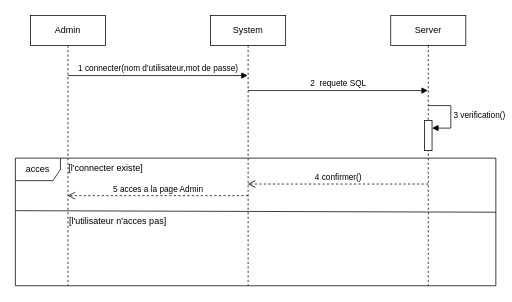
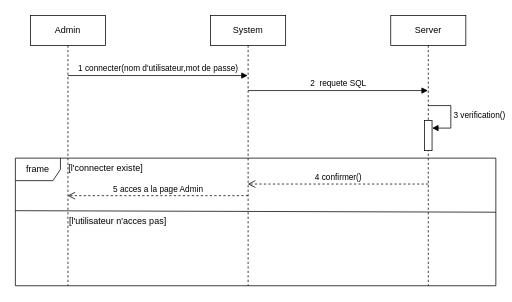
  <mxCell id="0" />
  <mxCell id="1" parent="0" />
  <mxCell id="2" value="Admin" style="shape=umlLifeline;perimeter=lifelinePerimeter;whiteSpace=wrap;html=1;container=1;dropTarget=0;collapsible=0;recursiveResize=0;outlineConnect=0;portConstraint=eastwest;newEdgeStyle={&quot;edgeStyle&quot;:&quot;elbowEdgeStyle&quot;,&quot;elbow&quot;:&quot;vertical&quot;,&quot;curved&quot;:0,&quot;rounded&quot;:0};" vertex="1" parent="1"><mxGeometry x="40" y="20" width="100" height="360" as="geometry" /></mxCell>
  <mxCell id="3" value="System" style="shape=umlLifeline;perimeter=lifelinePerimeter;whiteSpace=wrap;html=1;container=1;dropTarget=0;collapsible=0;recursiveResize=0;outlineConnect=0;portConstraint=eastwest;newEdgeStyle={&quot;edgeStyle&quot;:&quot;elbowEdgeStyle&quot;,&quot;elbow&quot;:&quot;vertical&quot;,&quot;curved&quot;:0,&quot;rounded&quot;:0};" vertex="1" parent="1"><mxGeometry x="280" y="20" width="100" height="360" as="geometry" /></mxCell>
  <mxCell id="4" value="Server" style="shape=umlLifeline;perimeter=lifelinePerimeter;whiteSpace=wrap;html=1;container=1;dropTarget=0;collapsible=0;recursiveResize=0;outlineConnect=0;portConstraint=eastwest;newEdgeStyle={&quot;edgeStyle&quot;:&quot;elbowEdgeStyle&quot;,&quot;elbow&quot;:&quot;vertical&quot;,&quot;curved&quot;:0,&quot;rounded&quot;:0};" vertex="1" parent="1"><mxGeometry x="520" y="20" width="100" height="360" as="geometry" /></mxCell>
  <mxCell id="5" value="" style="html=1;points=[[0,0,0,0,5],[0,1,0,0,-5],[1,0,0,0,5],[1,1,0,0,-5]];perimeter=orthogonalPerimeter;outlineConnect=0;targetShapes=umlLifeline;portConstraint=eastwest;newEdgeStyle={&quot;curved&quot;:0,&quot;rounded&quot;:0};" vertex="1" parent="4"><mxGeometry x="45" y="140" width="10" height="40" as="geometry" /></mxCell>
  <mxCell id="6" value="1 connecter(nom d'utilisateur,mot de passe)" style="html=1;verticalAlign=bottom;endArrow=block;curved=0;rounded=0;" edge="1" parent="1" target="3"><mxGeometry width="80" relative="1" as="geometry"><mxPoint x="90" y="100" as="sourcePoint" /><mxPoint x="170" y="100" as="targetPoint" /></mxGeometry></mxCell>
  <mxCell id="7" value="2&amp;nbsp; requete SQL" style="html=1;verticalAlign=bottom;endArrow=block;curved=0;rounded=0;" edge="1" parent="1" target="4"><mxGeometry width="80" relative="1" as="geometry"><mxPoint x="330" y="120" as="sourcePoint" /><mxPoint x="410" y="120" as="targetPoint" /></mxGeometry></mxCell>
  <mxCell id="8" value="3 verification()" style="html=1;align=left;spacingLeft=2;endArrow=block;rounded=0;edgeStyle=orthogonalEdgeStyle;curved=0;rounded=0;" edge="1" parent="1"><mxGeometry relative="1" as="geometry"><mxPoint x="570" y="140" as="sourcePoint" /><Array as="points"><mxPoint x="600" y="170" /></Array><mxPoint x="575" y="170" as="targetPoint" /></mxGeometry></mxCell>
- <mxCell id="9" value="acces" style="shape=umlFrame;whiteSpace=wrap;html=1;pointerEvents=0;" vertex="1" parent="1"><mxGeometry x="20" y="210" width="640" height="170" as="geometry" /></mxCell>
+ <mxCell id="9" value="frame" style="shape=umlFrame;whiteSpace=wrap;html=1;pointerEvents=0;" vertex="1" parent="1"><mxGeometry x="20" y="210" width="640" height="170" as="geometry" /></mxCell>
  <mxCell id="10" value="[l'connecter existe]" style="text;html=1;align=center;verticalAlign=middle;resizable=0;points=[];autosize=1;strokeColor=none;fillColor=none;" vertex="1" parent="1"><mxGeometry x="80" y="208" width="120" height="30" as="geometry" /></mxCell>
  <mxCell id="11" value="4 confirmer()" style="html=1;verticalAlign=bottom;endArrow=open;dashed=1;endSize=8;curved=0;rounded=0;" edge="1" parent="1" target="3"><mxGeometry relative="1" as="geometry"><mxPoint x="570" y="244.497" as="sourcePoint" /><mxPoint x="370" y="245.33" as="targetPoint" /></mxGeometry></mxCell>
  <mxCell id="12" value="5 acces a la page Admin" style="html=1;verticalAlign=bottom;endArrow=open;dashed=1;endSize=8;curved=0;rounded=0;" edge="1" parent="1" target="2"><mxGeometry relative="1" as="geometry"><mxPoint x="330" y="260" as="sourcePoint" /><mxPoint x="250" y="260" as="targetPoint" /></mxGeometry></mxCell>
  <mxCell id="13" value="" style="endArrow=none;html=1;rounded=0;entryX=1.003;entryY=0.537;entryDx=0;entryDy=0;entryPerimeter=0;" edge="1" parent="1"><mxGeometry width="50" height="50" relative="1" as="geometry"><mxPoint x="20" y="280" as="sourcePoint" /><mxPoint x="660" y="282.04" as="targetPoint" /></mxGeometry></mxCell>
  <mxCell id="14" value="&lt;span style=&quot;color: rgb(0, 0, 0); font-family: Helvetica; font-size: 12px; font-style: normal; font-variant-ligatures: normal; font-variant-caps: normal; font-weight: 400; letter-spacing: normal; orphans: 2; text-align: center; text-indent: 0px; text-transform: none; widows: 2; word-spacing: 0px; -webkit-text-stroke-width: 0px; white-space: nowrap; background-color: rgb(251, 251, 251); text-decoration-thickness: initial; text-decoration-style: initial; text-decoration-color: initial; display: inline !important; float: none;&quot;&gt;[l'utilisateur n'acces pas]&lt;/span&gt;" style="text;whiteSpace=wrap;html=1;" vertex="1" parent="1"><mxGeometry x="90" y="280" width="130" height="10" as="geometry" /></mxCell>
